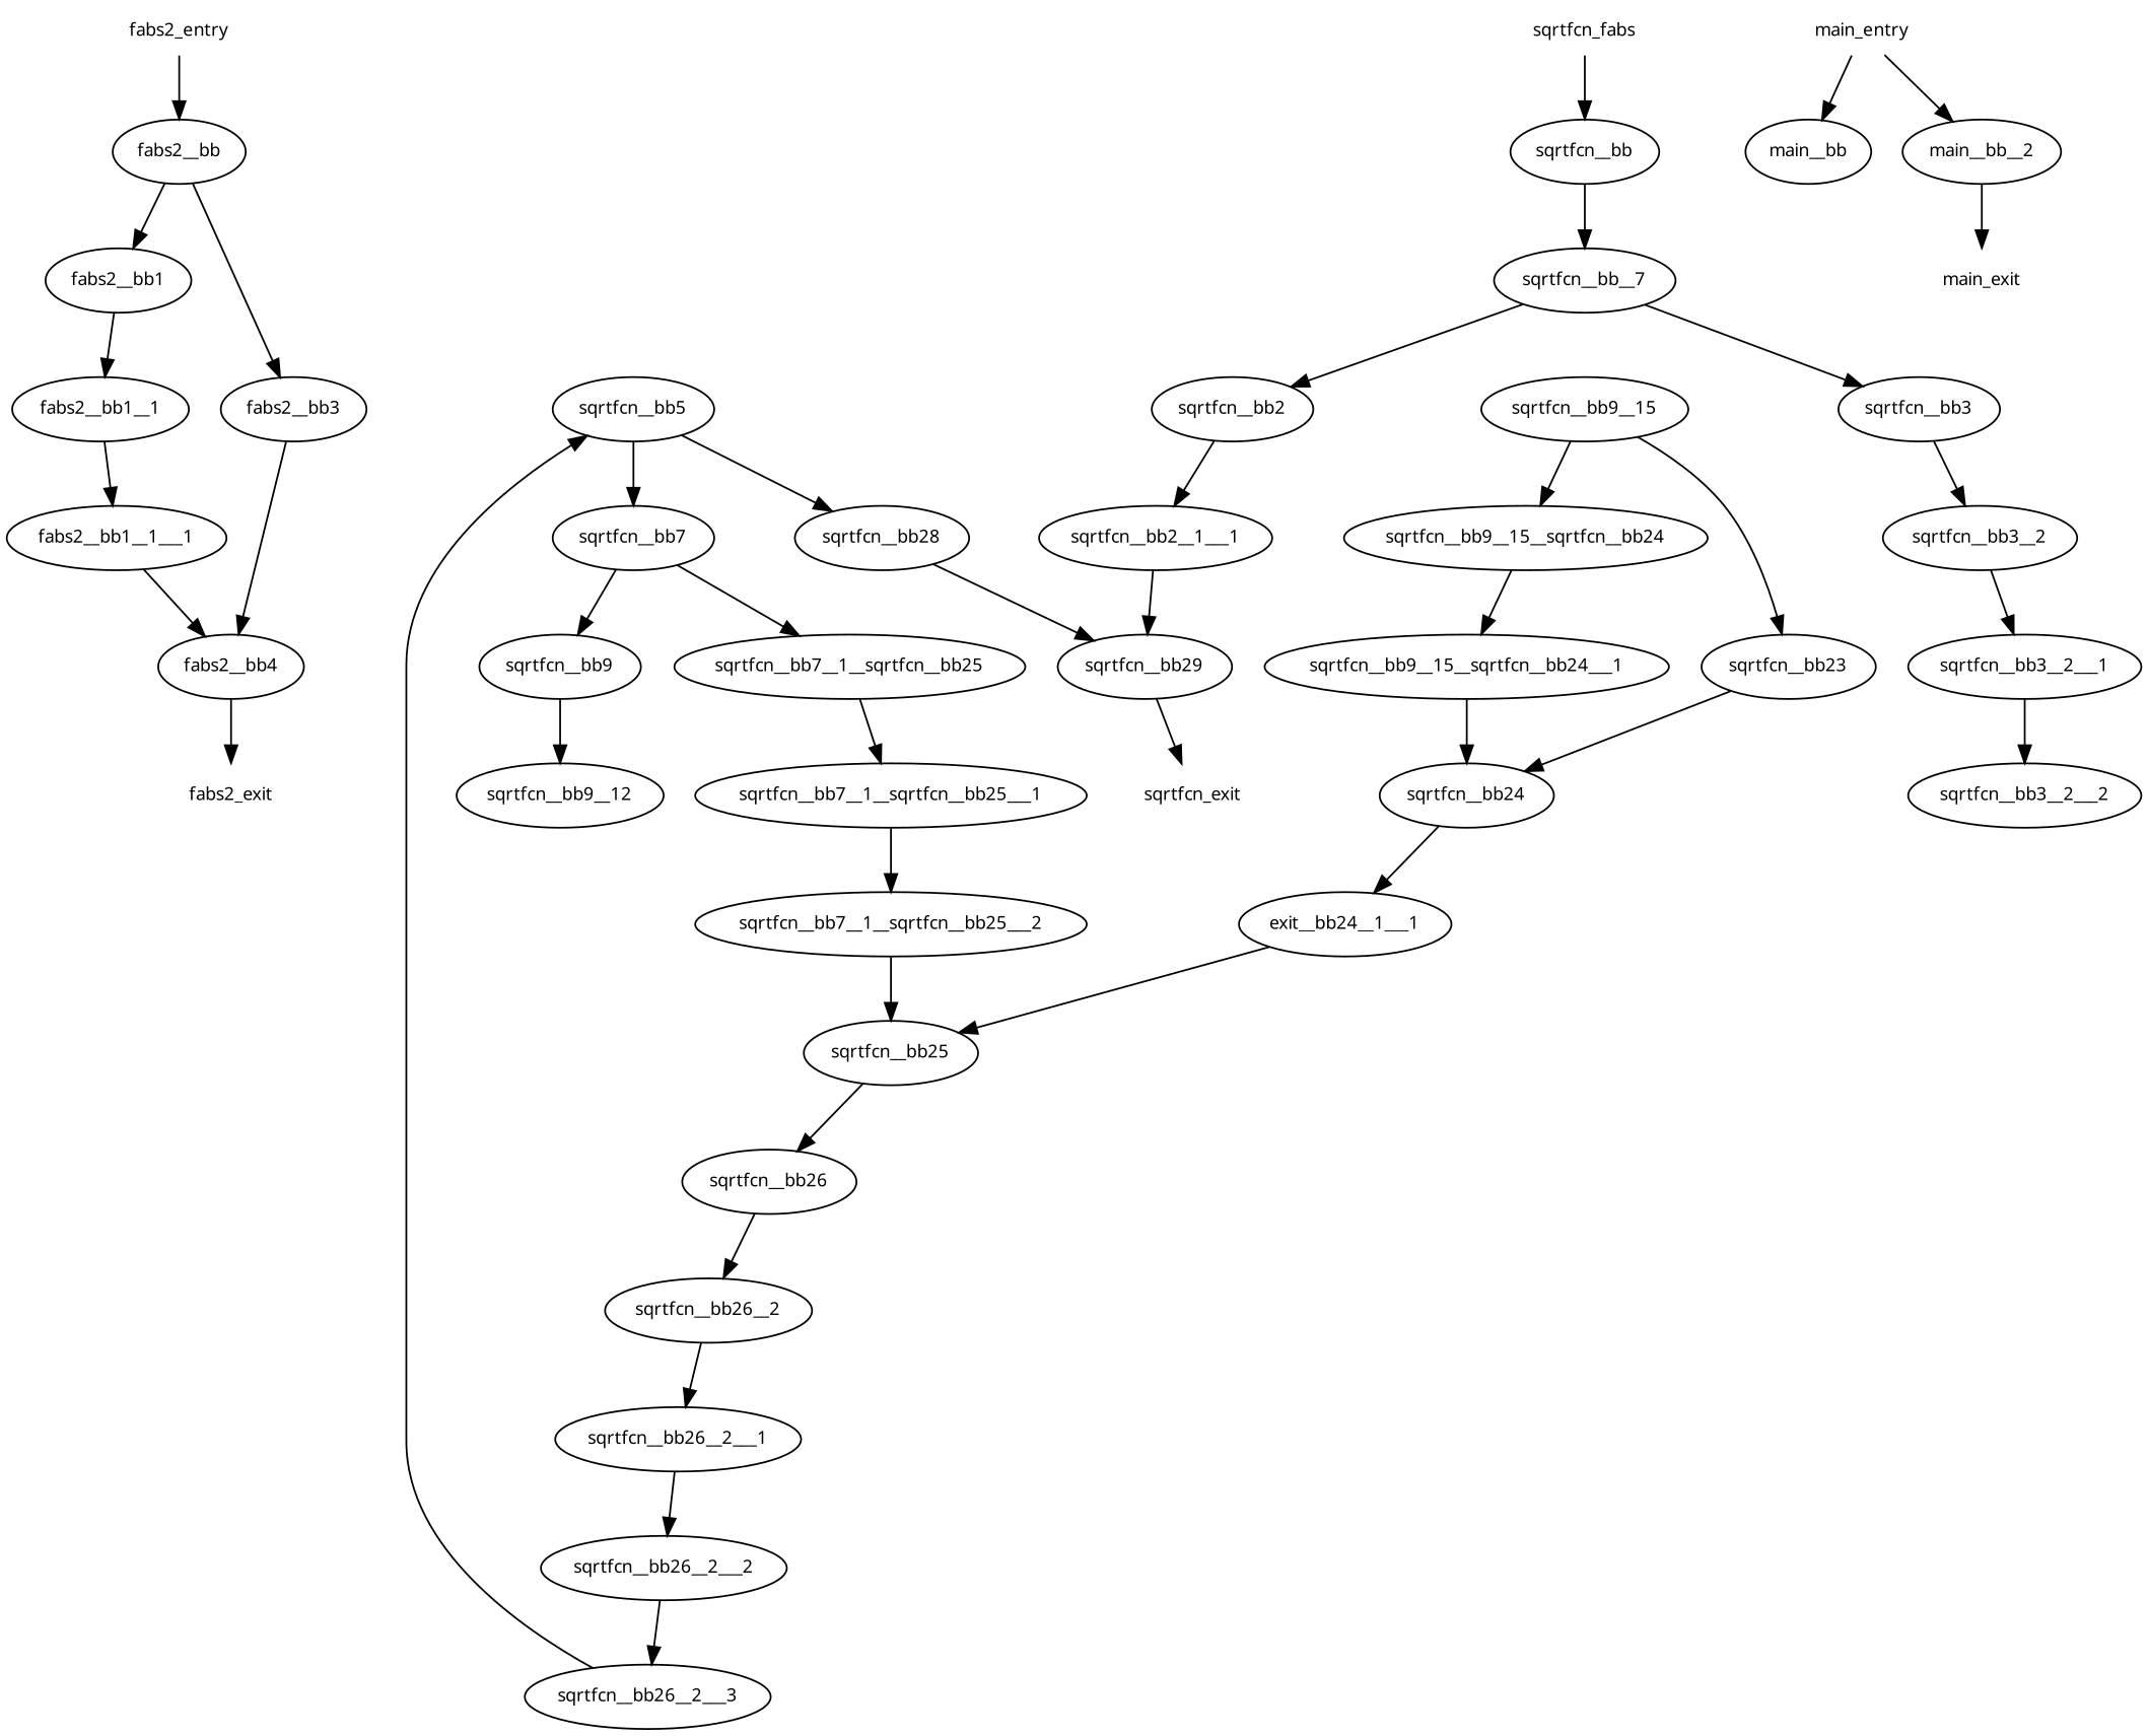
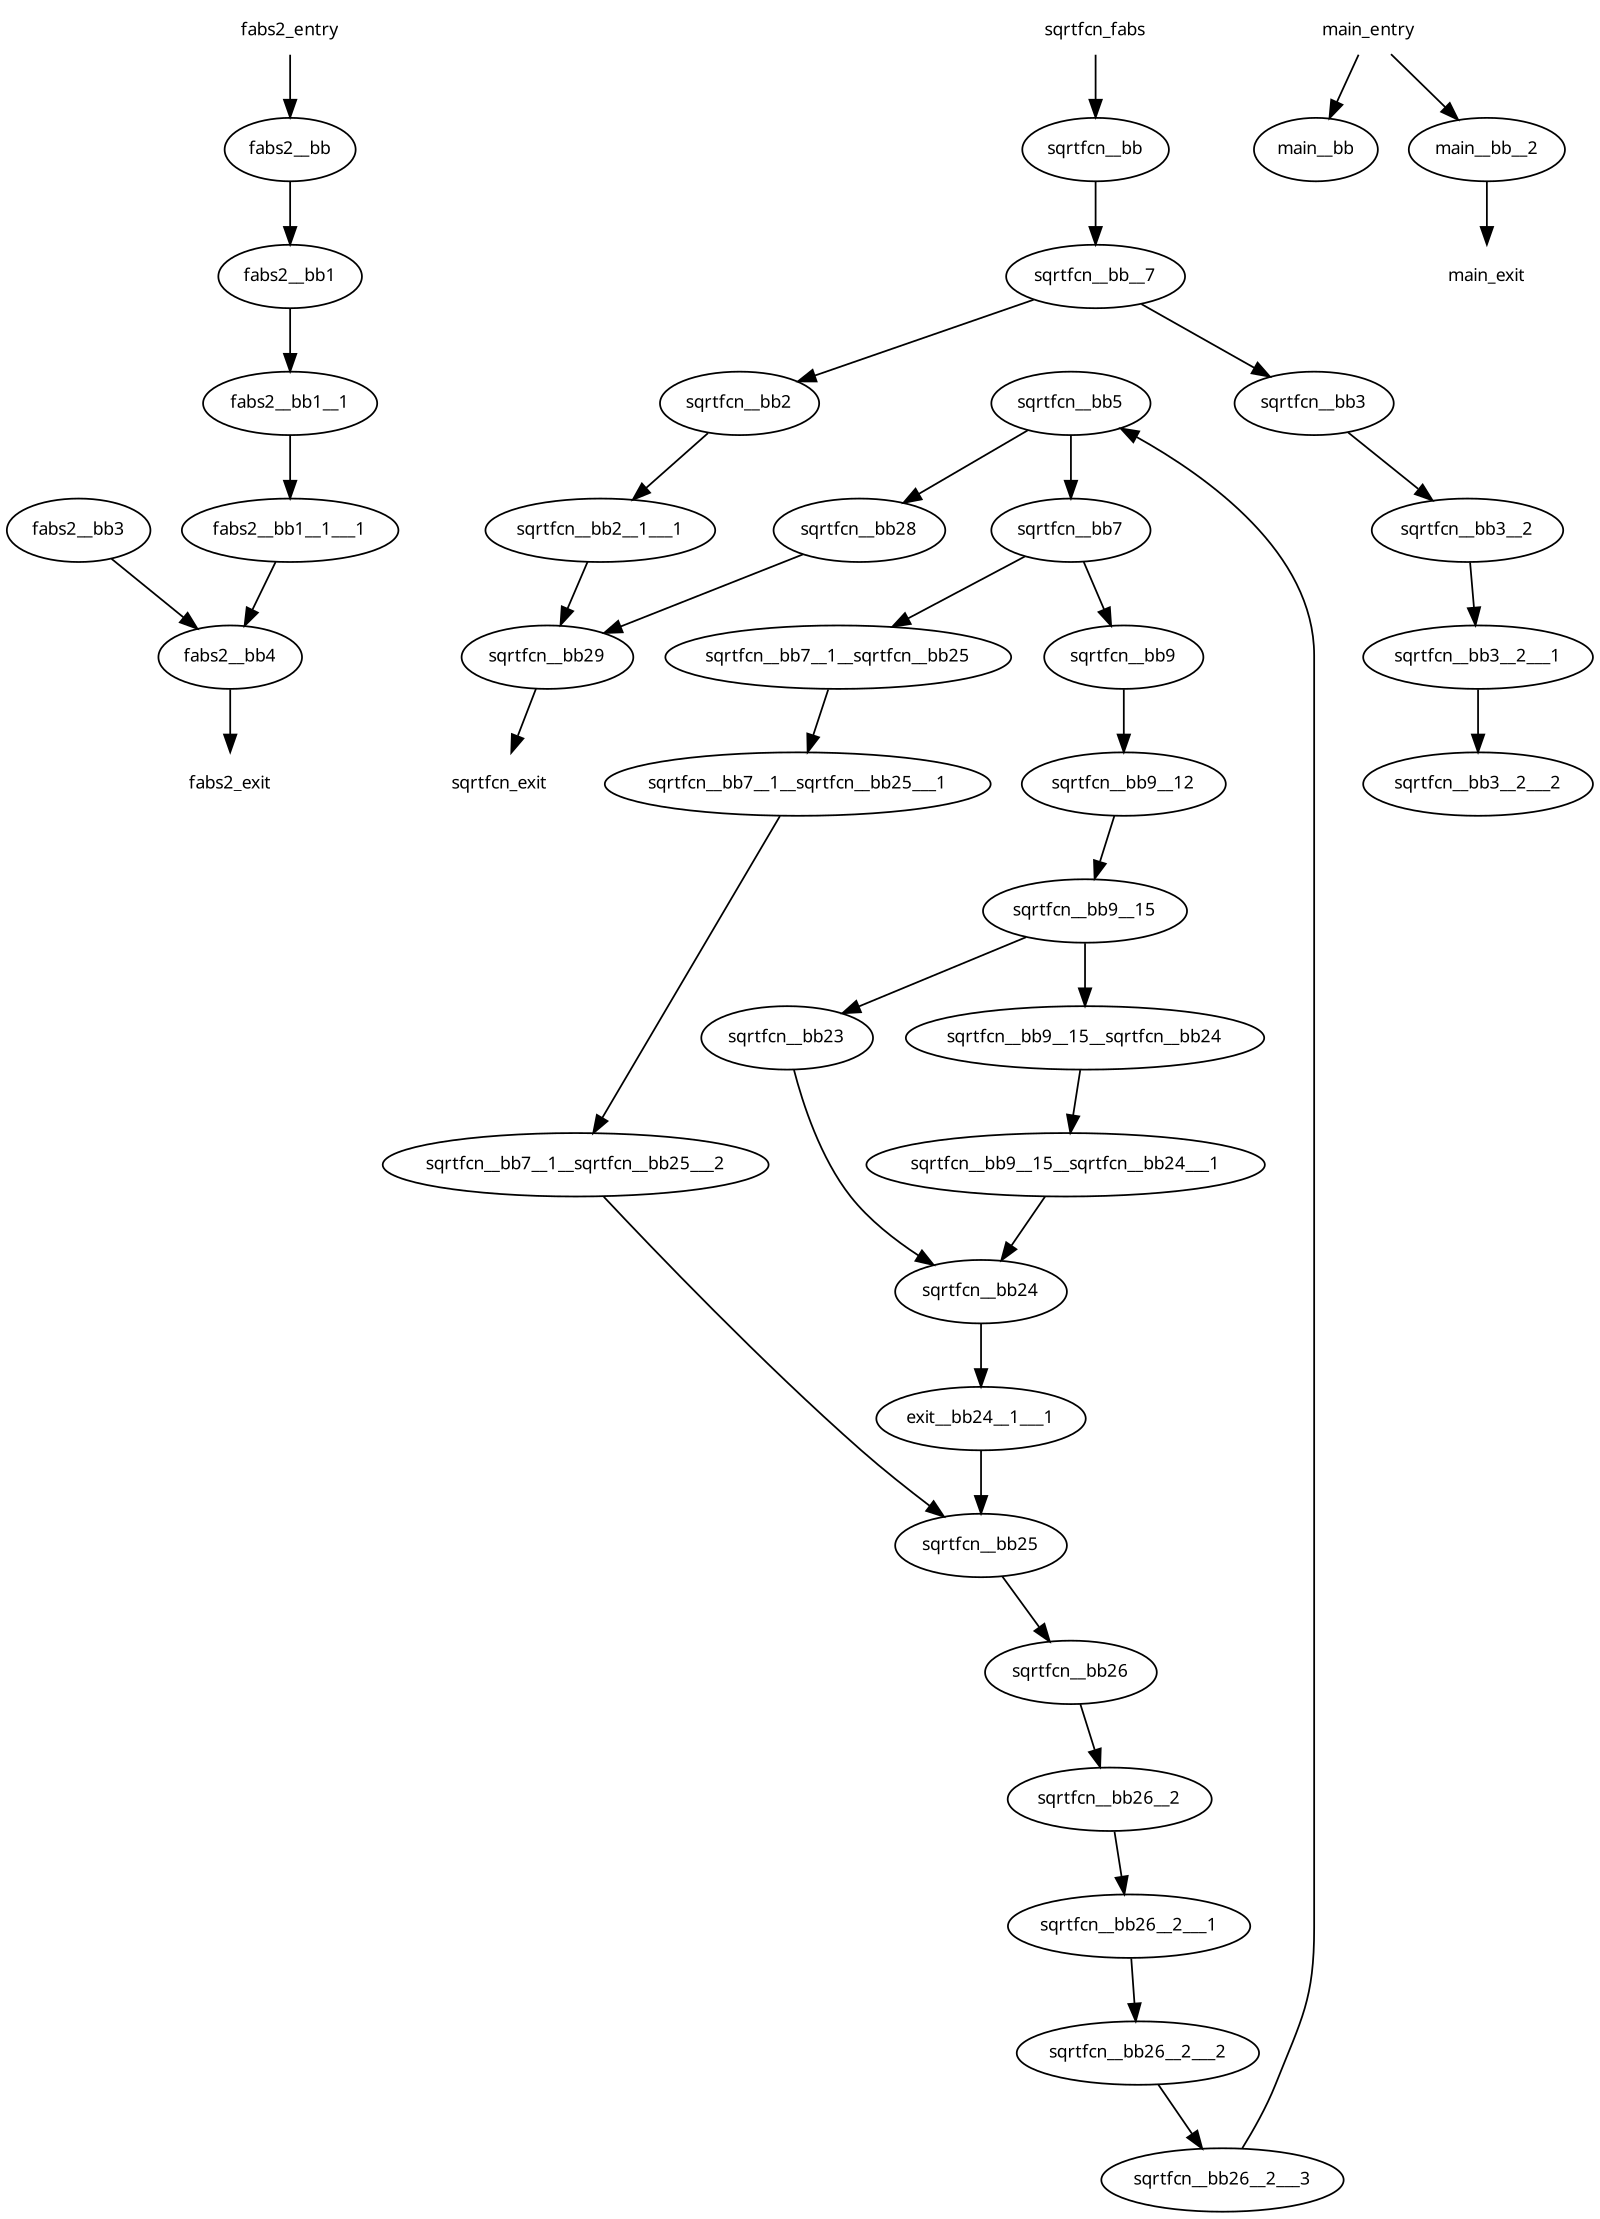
  digraph {
    fontname="Noto Sans"
    fontsize=10
    rankdir=TB
    node [fontname="Noto Sans" fontsize=10]
    edge [fontname="Noto Sans"]
    n1 [label=fabs2__bb width=0.01]
    n2 [label=fabs2__bb1 width=0.01]
    n3 [label=fabs2__bb3 width=0.01]
    n4 [label=fabs2__bb1__1 width=0.01]
    n5 [label=fabs2__bb1__1___1 width=0.01]
    n6 [label=fabs2__bb4 width=0.01]
    fabs2_exit [color=white width=0.01]
    fabs2_entry [color=white height=0.01 width=0.01]
    n9 [label=sqrtfcn__bb width=0.01]
    n10 [label=sqrtfcn__bb__7 width=0.01]
    n11 [label=sqrtfcn__bb2 width=0.01]
    n12 [label=sqrtfcn__bb3 width=0.01]
    n13 [label=sqrtfcn__bb2__1___1 width=0.01]
    n14 [label=sqrtfcn__bb29 width=0.01]
    n15 [label=sqrtfcn__bb3__2 width=0.01]
    n16 [label=sqrtfcn__bb3__2___1 width=0.01]
    n17 [label=sqrtfcn__bb3__2___2 width=0.01]
    n18 [label=sqrtfcn__bb5 width=0.01]
    n19 [label=sqrtfcn__bb7 width=0.01]
    n20 [label=sqrtfcn__bb28 width=0.01]
    n21 [label=sqrtfcn__bb7__1__sqrtfcn__bb25 width=0.01]
    n22 [label=sqrtfcn__bb9 width=0.01]
    n23 [label=sqrtfcn__bb7__1__sqrtfcn__bb25___1 width=0.01]
    n24 [label=sqrtfcn__bb7__1__sqrtfcn__bb25___2 width=0.01]
    n25 [label=sqrtfcn__bb25 width=0.01]
    n26 [label=sqrtfcn__bb9__12 width=0.01]
    n27 [label=sqrtfcn__bb9__15 width=0.01]
    n28 [label=sqrtfcn__bb9__15__sqrtfcn__bb24 width=0.01]
    n29 [label=sqrtfcn__bb23 width=0.01]
    n30 [label=sqrtfcn__bb9__15__sqrtfcn__bb24___1 width=0.01]
    n31 [label=sqrtfcn__bb24 width=0.01]
    n32 [label=exit__bb24__1___1 width=0.01]
    n33 [label=sqrtfcn__bb26 width=0.01]
    n34 [label=sqrtfcn__bb26__2 width=0.01]
    n35 [label=sqrtfcn__bb26__2___1 width=0.01]
    n36 [label=sqrtfcn__bb26__2___2 width=0.01]
    n37 [label=sqrtfcn__bb26__2___3 width=0.01]
    sqrtfcn_exit [color=white width=0.01]
    n39 [color=white height=0.01 label=sqrtfcn_fabs width=0.01]
    n40 [label=main__bb width=0.01]
    n41 [label=main__bb__2 width=0.01]
    main_exit [color=white width=0.01]
    main_entry [color=white height=0.01 width=0.01]
    subgraph sub_1 {
      n1
      n2
      n3
      n4
      n5
      n6
      fabs2_exit
      fabs2_entry
    }
    subgraph sub_2 {
      n9
      n10
      n11
      n12
      n13
      n14
      n15
      n16
      n17
      n18
      n19
      n20
      n21
      n22
      n23
      n24
      n25
      n26
      n27
      n28
      n29
      n30
      n31
      n32
      n33
      n34
      n35
      n36
      n37
      sqrtfcn_exit
      n39
    }
    subgraph sub_3 {
      n40
      n41
      main_exit
      main_entry
    }
    n1 -> n2
-   n1 -> n3
    n2 -> n4
    n3 -> n6
    n4 -> n5
    n5 -> n6
    n6 -> fabs2_exit
    fabs2_entry -> n1
    n9 -> n10
    n10 -> n11
    n10 -> n12
    n11 -> n13
    n12 -> n15
    n13 -> n14
    n14 -> sqrtfcn_exit
    n15 -> n16
    n16 -> n17
    n18 -> n19
    n18 -> n20
    n19 -> n21
    n19 -> n22
    n20 -> n14
    n21 -> n23
    n22 -> n26
    n23 -> n24
    n24 -> n25
    n25 -> n33
+   n26 -> n27
    n27 -> n28
    n27 -> n29
    n28 -> n30
    n29 -> n31
    n30 -> n31
    n31 -> n32
    n32 -> n25
    n33 -> n34
    n34 -> n35
    n35 -> n36
    n36 -> n37
    n37 -> n18
    n39 -> n9
    n41 -> main_exit
    main_entry -> n40
    main_entry -> n41
  }
